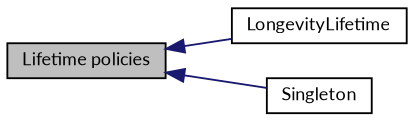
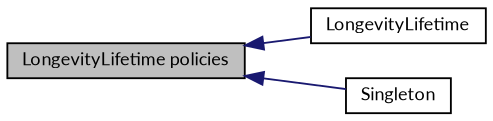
  digraph {
    fontname=Lato
    rankdir=LR
    node [color=black fontname=Lato fontsize=10 shape=record]
    edge [color=midnightblue dir=back fontname=Lato fontsize=10 labelfontname=FreeSans labelfontsize=10 shape=plaintext style=solid]
-   n1 [fillcolor=grey75 fontcolor=black height=0.2 label="Lifetime policies" style=filled width=0.4]
+   n1 [fillcolor=grey75 fontcolor=black height=0.2 label="LongevityLifetime policies" style=filled width=0.4]
    n2 [height=0.2 label=LongevityLifetime width=0.4]
    n3 [height=0.2 label=Singleton width=0.4]
    n1 -> n2
    n1 -> n3
  }
